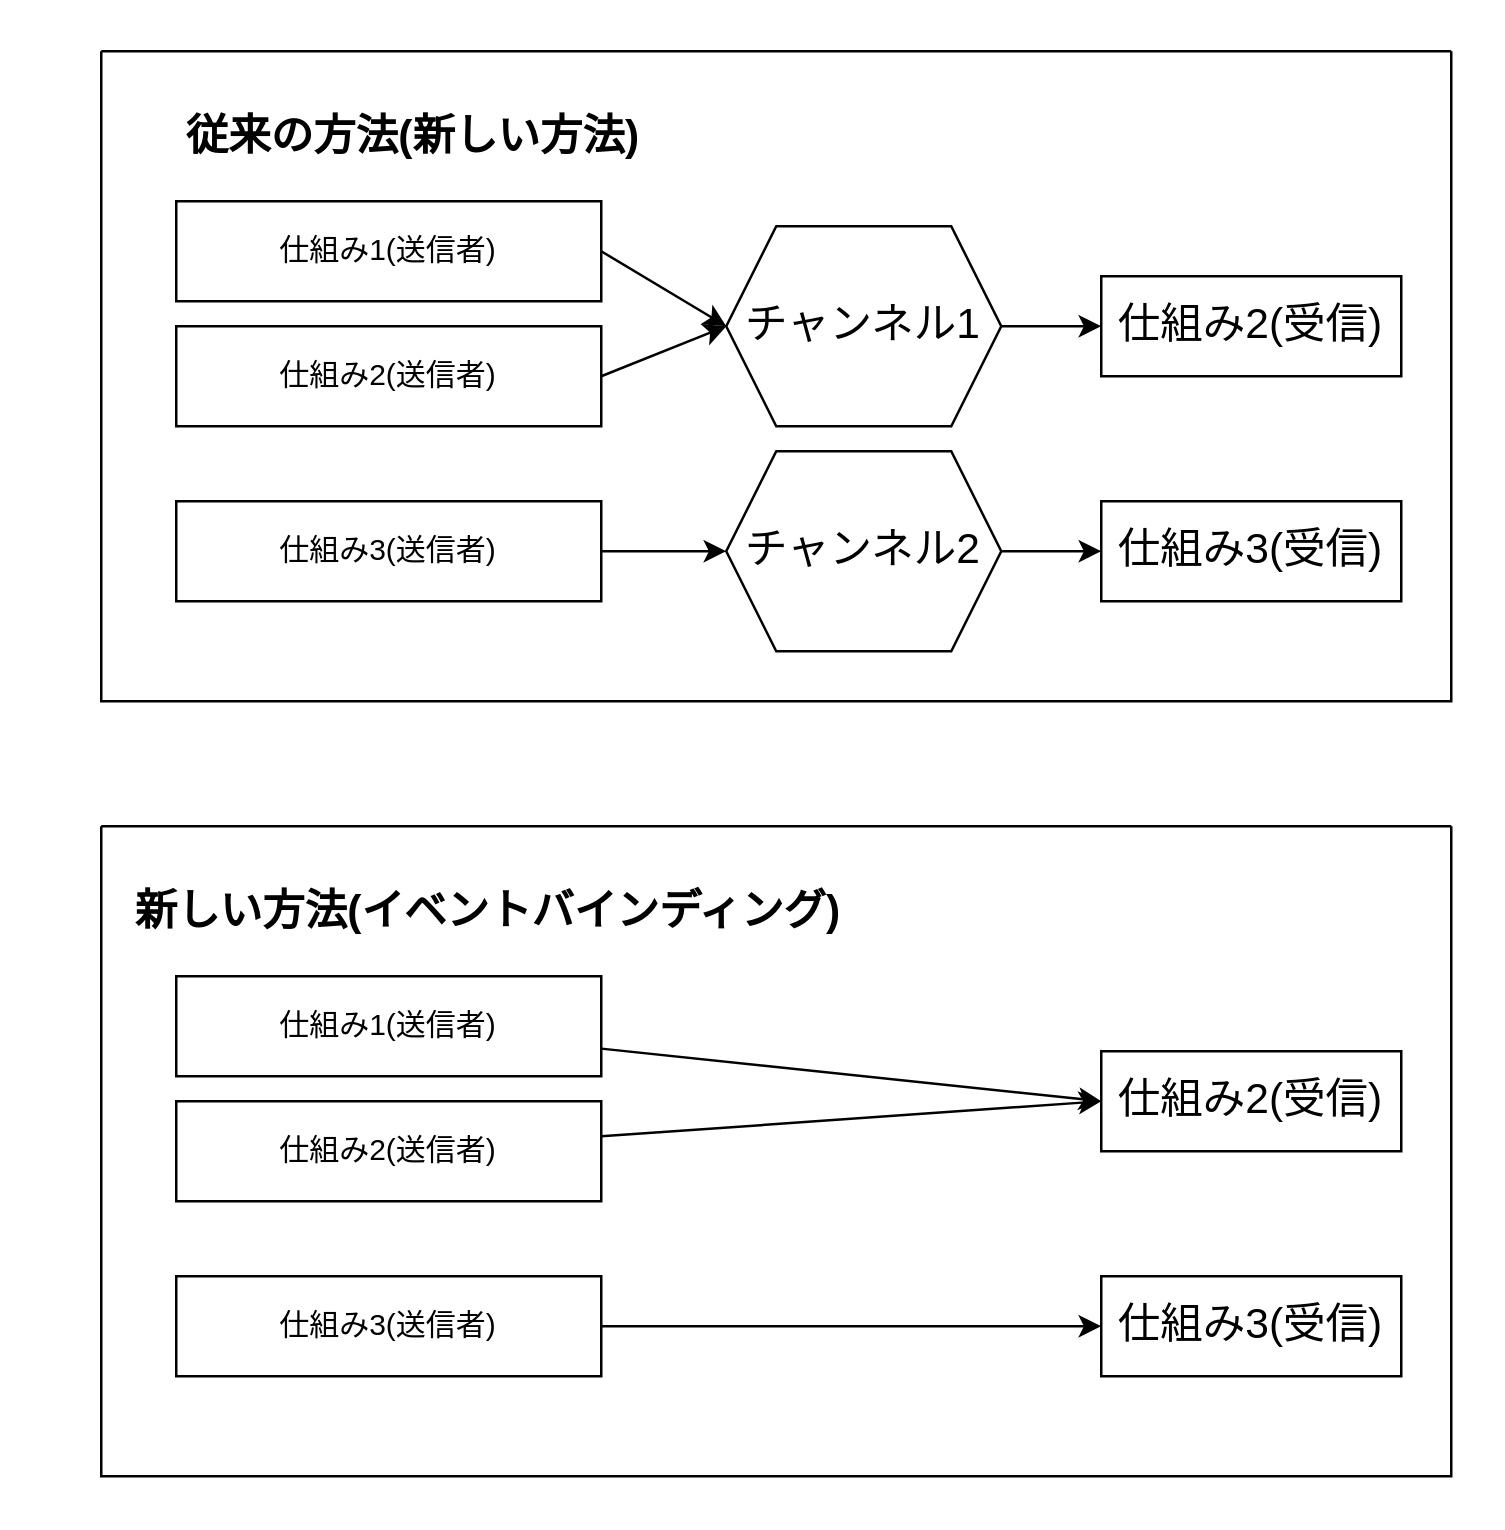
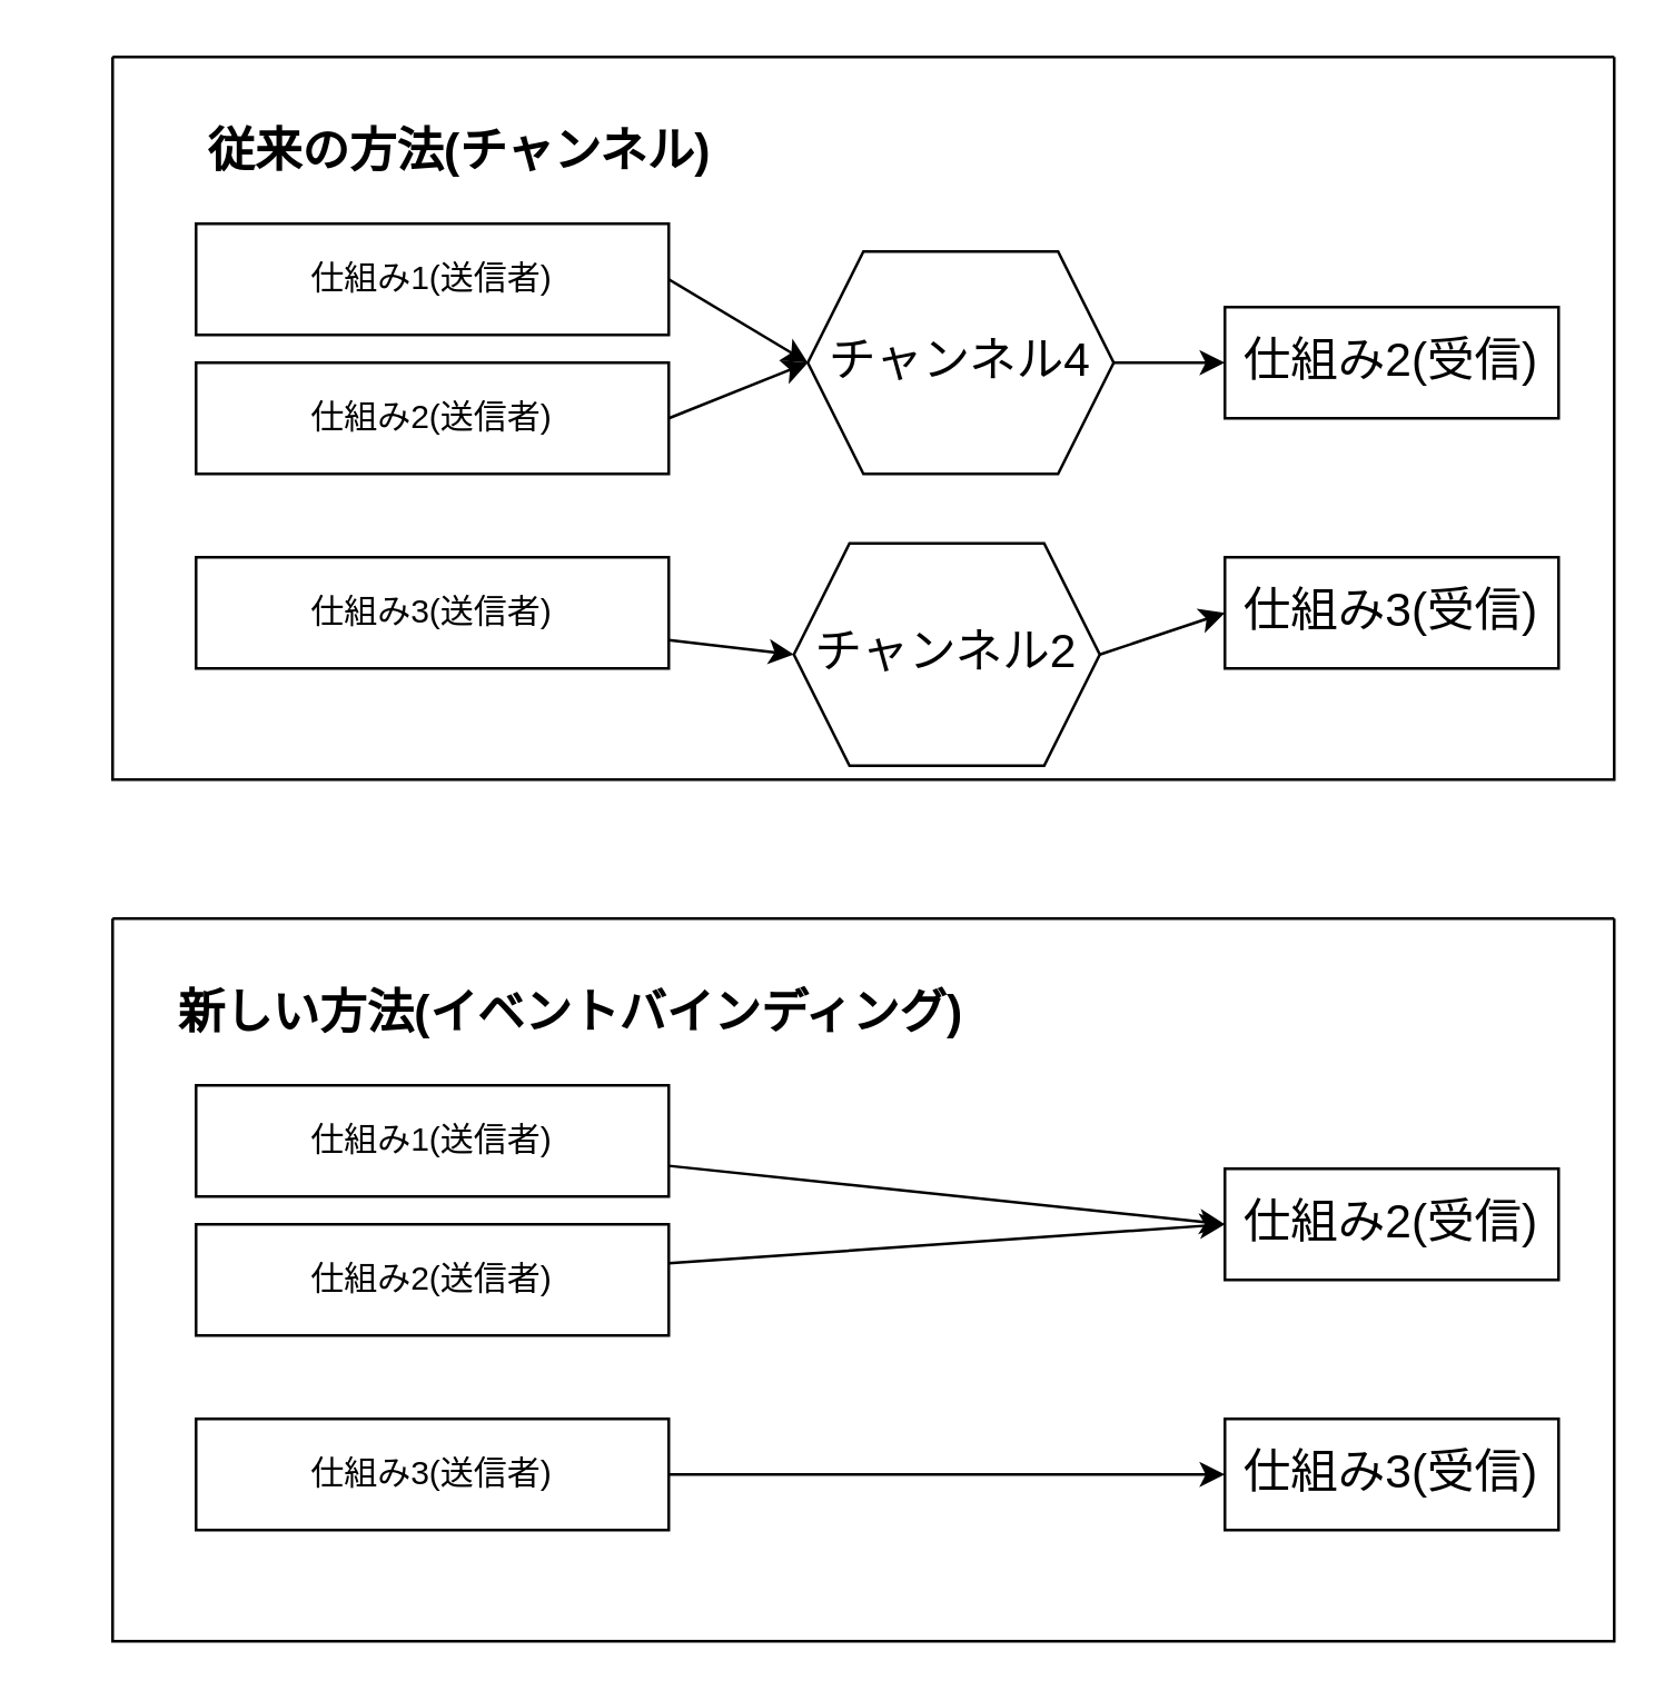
  <mxCell id="0" />
  <mxCell id="1" parent="0" />
  <mxCell id="2" value="" style="swimlane;startSize=0;fontFamily=Helvetica;fontSize=17;" vertex="1" parent="1"><mxGeometry x="40" y="20" width="540" height="260" as="geometry" /></mxCell>
  <mxCell id="3" value="仕組み2(送信者)" style="rounded=0;whiteSpace=wrap;html=1;" vertex="1" parent="2"><mxGeometry x="30" y="110" width="170" height="40" as="geometry" /></mxCell>
  <mxCell id="4" style="rounded=0;orthogonalLoop=1;jettySize=auto;html=1;exitX=1;exitY=0.5;exitDx=0;exitDy=0;entryX=0;entryY=0.5;entryDx=0;entryDy=0;fontFamily=Helvetica;fontSize=17;" edge="1" parent="2" source="5" target="8"><mxGeometry relative="1" as="geometry" /></mxCell>
  <mxCell id="5" value="仕組み1(送信者)" style="rounded=0;whiteSpace=wrap;html=1;" vertex="1" parent="2"><mxGeometry x="30" y="60" width="170" height="40" as="geometry" /></mxCell>
- <mxCell id="6" value="従来の方法(新しい方法)" style="text;html=1;strokeColor=none;fillColor=none;align=center;verticalAlign=middle;whiteSpace=wrap;rounded=0;fontSize=17;fontStyle=1" vertex="1" parent="2"><mxGeometry x="-20" y="20" width="290" height="30" as="geometry" /></mxCell>
+ <mxCell id="6" value="従来の方法(チャンネル)" style="text;html=1;strokeColor=none;fillColor=none;align=center;verticalAlign=middle;whiteSpace=wrap;rounded=0;fontSize=17;fontStyle=1" vertex="1" parent="2"><mxGeometry x="-20" y="20" width="290" height="30" as="geometry" /></mxCell>
  <mxCell id="7" style="edgeStyle=none;rounded=0;orthogonalLoop=1;jettySize=auto;html=1;entryX=0;entryY=0.5;entryDx=0;entryDy=0;fontFamily=Helvetica;fontSize=17;" edge="1" parent="2" source="8" target="9"><mxGeometry relative="1" as="geometry" /></mxCell>
- <mxCell id="8" value="チャンネル1" style="shape=hexagon;perimeter=hexagonPerimeter2;whiteSpace=wrap;html=1;fixedSize=1;fontFamily=Helvetica;fontSize=17;" vertex="1" parent="2"><mxGeometry x="250" y="70" width="110" height="80" as="geometry" /></mxCell>
+ <mxCell id="8" value="チャンネル4" style="shape=hexagon;perimeter=hexagonPerimeter2;whiteSpace=wrap;html=1;fixedSize=1;fontFamily=Helvetica;fontSize=17;" vertex="1" parent="2"><mxGeometry x="250" y="70" width="110" height="80" as="geometry" /></mxCell>
  <mxCell id="9" value="仕組み2(受信)" style="rounded=0;whiteSpace=wrap;html=1;fontFamily=Helvetica;fontSize=17;" vertex="1" parent="2"><mxGeometry x="400" y="90" width="120" height="40" as="geometry" /></mxCell>
  <mxCell id="10" style="edgeStyle=none;rounded=0;orthogonalLoop=1;jettySize=auto;html=1;entryX=0;entryY=0.5;entryDx=0;entryDy=0;fontFamily=Helvetica;fontSize=17;" edge="1" parent="2" source="11" target="14"><mxGeometry relative="1" as="geometry" /></mxCell>
  <mxCell id="11" value="仕組み3(送信者)" style="rounded=0;whiteSpace=wrap;html=1;" vertex="1" parent="2"><mxGeometry x="30" y="180" width="170" height="40" as="geometry" /></mxCell>
  <mxCell id="12" value="仕組み3(受信)" style="rounded=0;whiteSpace=wrap;html=1;fontFamily=Helvetica;fontSize=17;" vertex="1" parent="2"><mxGeometry x="400" y="180" width="120" height="40" as="geometry" /></mxCell>
  <mxCell id="13" style="edgeStyle=none;rounded=0;orthogonalLoop=1;jettySize=auto;html=1;exitX=1;exitY=0.5;exitDx=0;exitDy=0;entryX=0;entryY=0.5;entryDx=0;entryDy=0;fontFamily=Helvetica;fontSize=17;" edge="1" parent="2" source="14" target="12"><mxGeometry relative="1" as="geometry" /></mxCell>
- <mxCell id="14" value="チャンネル2" style="shape=hexagon;perimeter=hexagonPerimeter2;whiteSpace=wrap;html=1;fixedSize=1;fontFamily=Helvetica;fontSize=17;" vertex="1" parent="2"><mxGeometry x="250" y="160" width="110" height="80" as="geometry" /></mxCell>
+ <mxCell id="14" value="チャンネル2" style="shape=hexagon;perimeter=hexagonPerimeter2;whiteSpace=wrap;html=1;fixedSize=1;fontFamily=Helvetica;fontSize=17;" vertex="1" parent="2"><mxGeometry x="245" y="175" width="110" height="80" as="geometry" /></mxCell>
  <mxCell id="15" style="edgeStyle=none;rounded=0;orthogonalLoop=1;jettySize=auto;html=1;exitX=1;exitY=0.5;exitDx=0;exitDy=0;fontFamily=Helvetica;fontSize=17;" edge="1" parent="1" source="3"><mxGeometry relative="1" as="geometry"><mxPoint x="290" y="130" as="targetPoint" /></mxGeometry></mxCell>
  <mxCell id="16" value="" style="swimlane;startSize=0;fontFamily=Helvetica;fontSize=17;" vertex="1" parent="1"><mxGeometry x="40" y="330" width="540" height="260" as="geometry" /></mxCell>
  <mxCell id="17" style="edgeStyle=none;rounded=0;orthogonalLoop=1;jettySize=auto;html=1;entryX=0;entryY=0.5;entryDx=0;entryDy=0;fontFamily=Helvetica;fontSize=17;" edge="1" parent="16" source="18" target="22"><mxGeometry relative="1" as="geometry" /></mxCell>
  <mxCell id="18" value="仕組み2(送信者)" style="rounded=0;whiteSpace=wrap;html=1;" vertex="1" parent="16"><mxGeometry x="30" y="110" width="170" height="40" as="geometry" /></mxCell>
  <mxCell id="19" style="edgeStyle=none;rounded=0;orthogonalLoop=1;jettySize=auto;html=1;entryX=0;entryY=0.5;entryDx=0;entryDy=0;fontFamily=Helvetica;fontSize=17;" edge="1" parent="16" source="20" target="22"><mxGeometry relative="1" as="geometry" /></mxCell>
  <mxCell id="20" value="仕組み1(送信者)" style="rounded=0;whiteSpace=wrap;html=1;" vertex="1" parent="16"><mxGeometry x="30" y="60" width="170" height="40" as="geometry" /></mxCell>
- <mxCell id="21" value="新しい方法(イベントバインディング)" style="text;html=1;strokeColor=none;fillColor=none;align=center;verticalAlign=middle;whiteSpace=wrap;rounded=0;fontSize=17;fontStyle=1" vertex="1" parent="16"><mxGeometry x="10" y="20" width="290" height="30" as="geometry" /></mxCell>
+ <mxCell id="21" value="新しい方法(イベントバインディング)" style="text;html=1;strokeColor=none;fillColor=none;align=center;verticalAlign=middle;whiteSpace=wrap;rounded=0;fontSize=17;fontStyle=1" vertex="1" parent="16"><mxGeometry x="20" y="20" width="290" height="30" as="geometry" /></mxCell>
  <mxCell id="22" value="仕組み2(受信)" style="rounded=0;whiteSpace=wrap;html=1;fontFamily=Helvetica;fontSize=17;" vertex="1" parent="16"><mxGeometry x="400" y="90" width="120" height="40" as="geometry" /></mxCell>
  <mxCell id="23" style="edgeStyle=none;rounded=0;orthogonalLoop=1;jettySize=auto;html=1;entryX=0;entryY=0.5;entryDx=0;entryDy=0;fontFamily=Helvetica;fontSize=17;" edge="1" parent="16" source="24" target="25"><mxGeometry relative="1" as="geometry" /></mxCell>
  <mxCell id="24" value="仕組み3(送信者)" style="rounded=0;whiteSpace=wrap;html=1;" vertex="1" parent="16"><mxGeometry x="30" y="180" width="170" height="40" as="geometry" /></mxCell>
  <mxCell id="25" value="仕組み3(受信)" style="rounded=0;whiteSpace=wrap;html=1;fontFamily=Helvetica;fontSize=17;" vertex="1" parent="16"><mxGeometry x="400" y="180" width="120" height="40" as="geometry" /></mxCell>
